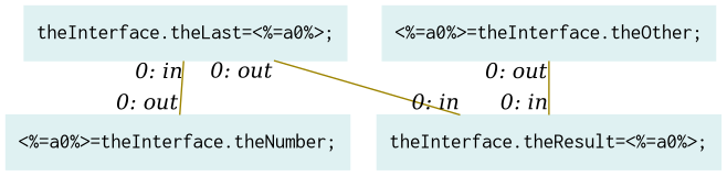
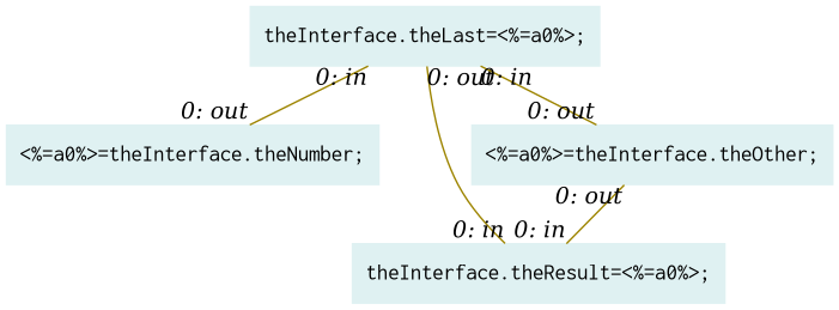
  digraph {
    node [color="#dff1f2" fontname=Courier shape=box style=filled]
    edge [arrowHead=none arrowsize=1 color="#9d8400" dir=none fontname="Times-Italic" headlabel="0: in" taillabel="0: out"]
    n1 [label="<%=a0%>=theInterface.theNumber;\n"]
    n2 [label="theInterface.theResult=<%=a0%>;\n"]
    n3 [label="<%=a0%>=theInterface.theOther;\n"]
    n4 [label="theInterface.theLast=<%=a0%>;\n"]
    n3 -> n2
    n4 -> n1 [headlabel="0: out" taillabel="0: in"]
    n4 -> n2
+   n4 -> n3 [headlabel="0: out" taillabel="0: in"]
  }
